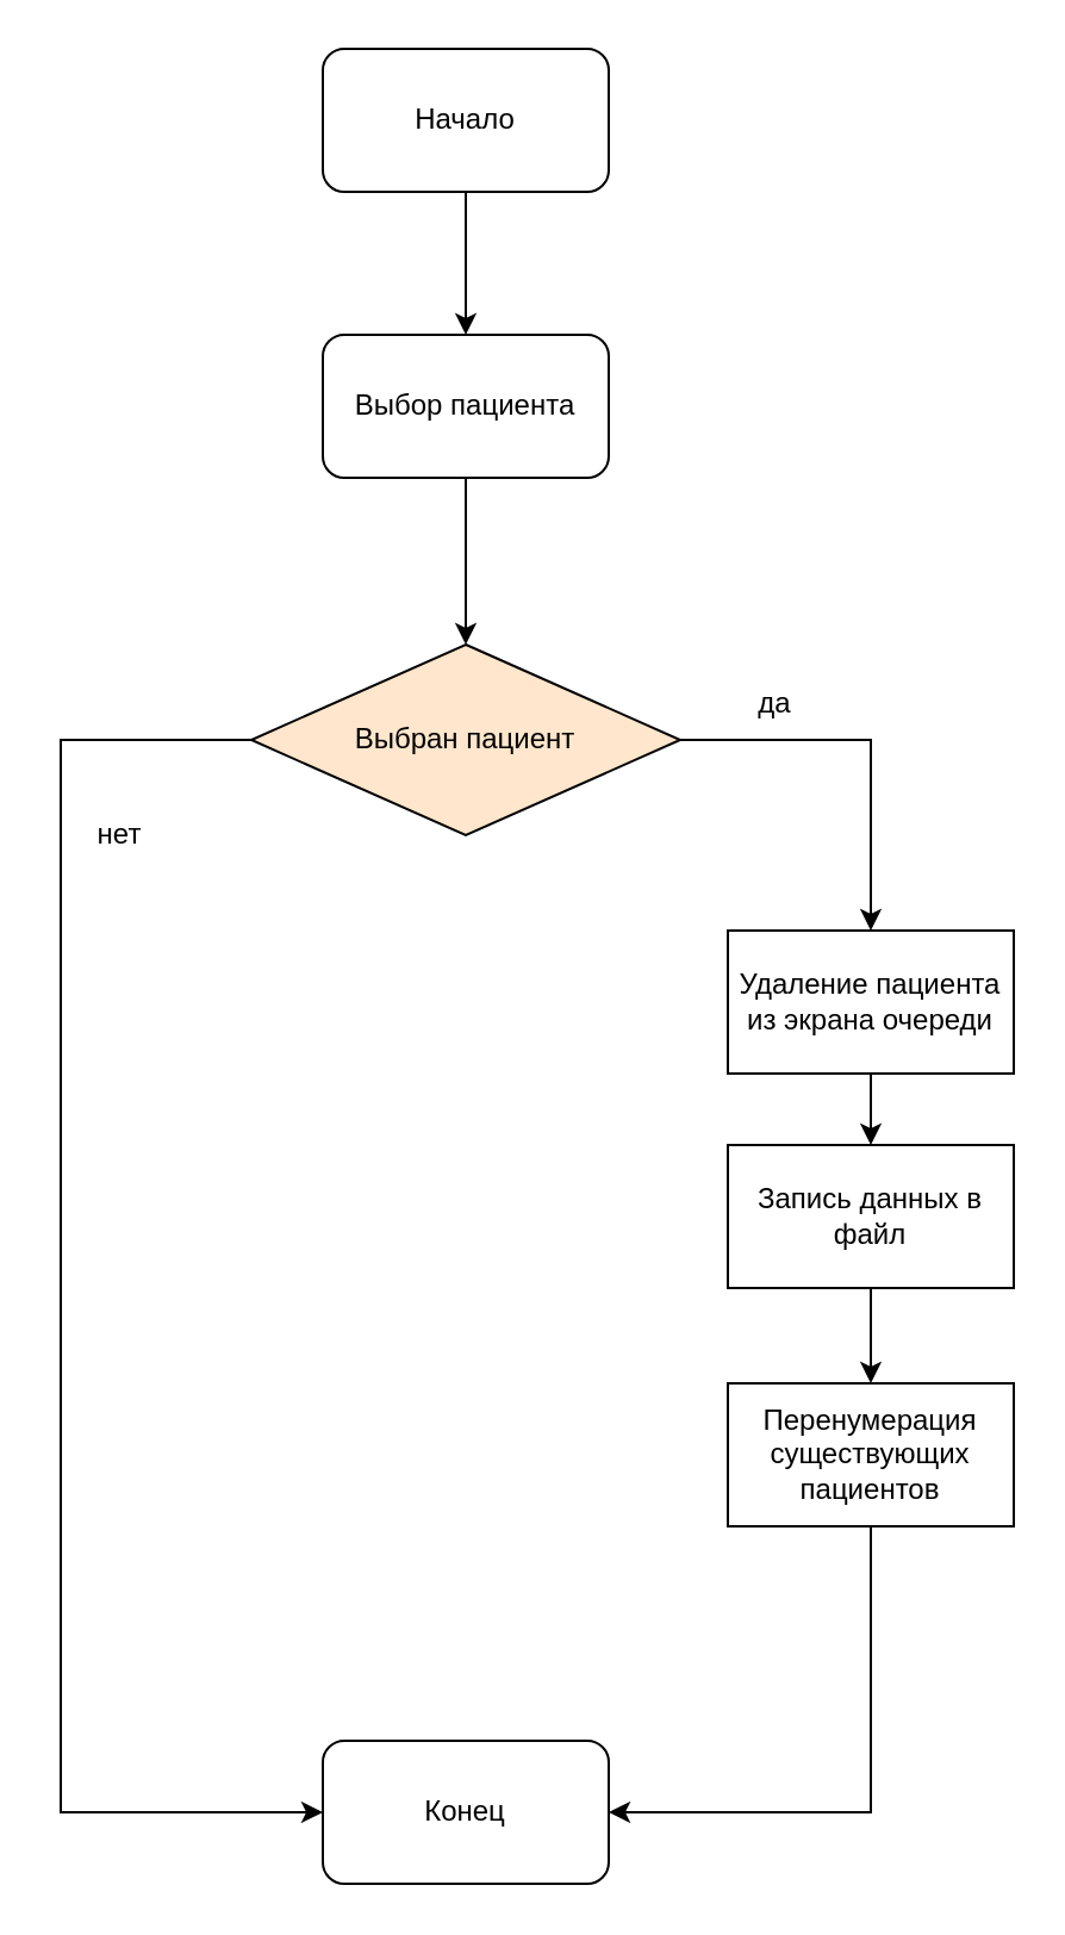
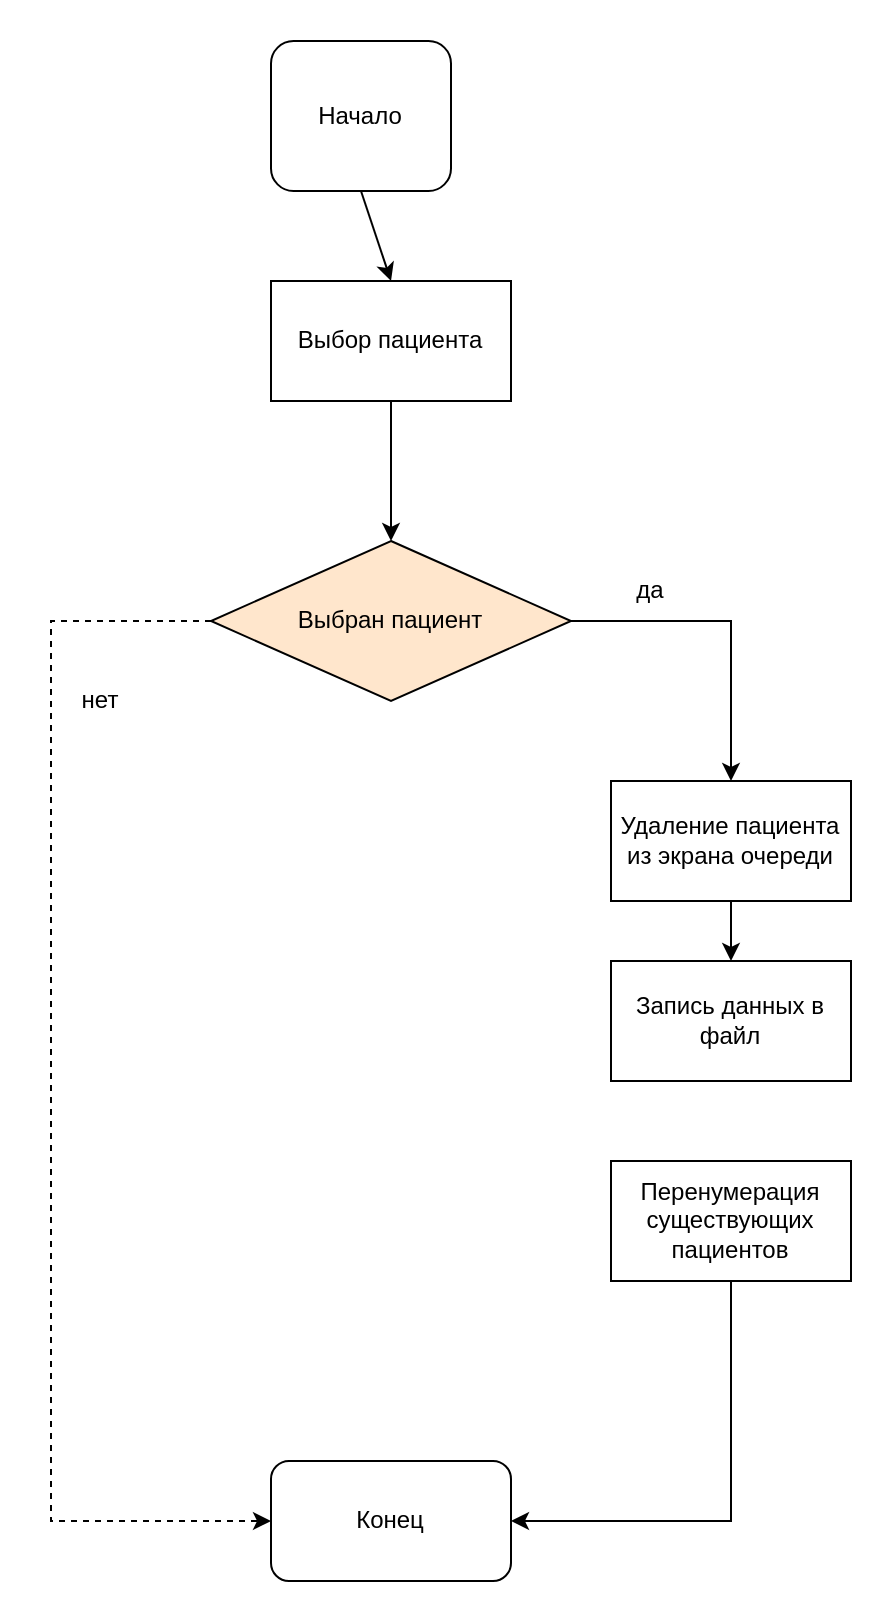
  <mxCell id="0" />
  <mxCell id="1" parent="0" />
- <mxCell id="2" value="Начало" style="rounded=1;whiteSpace=wrap;html=1;" vertex="1" parent="1"><mxGeometry x="135" y="20" width="120" height="60" as="geometry" /></mxCell>
+ <mxCell id="2" value="Начало" style="rounded=1;whiteSpace=wrap;html=1;" vertex="1" parent="1"><mxGeometry x="135" y="20" width="90" height="75" as="geometry" /></mxCell>
  <mxCell id="3" value="" style="endArrow=classic;html=1;rounded=0;exitX=0.5;exitY=1;exitDx=0;exitDy=0;entryX=0.5;entryY=0;entryDx=0;entryDy=0;" edge="1" parent="1" source="2" target="4"><mxGeometry width="50" height="50" relative="1" as="geometry"><mxPoint x="155" y="510" as="sourcePoint" /><mxPoint x="195" y="140" as="targetPoint" /></mxGeometry></mxCell>
- <mxCell id="4" value="Выбор пациента" style="whiteSpace=wrap;html=1;rounded=1;" vertex="1" parent="1"><mxGeometry x="135" y="140" width="120" height="60" as="geometry" /></mxCell>
+ <mxCell id="4" value="Выбор пациента" style="rounded=0;whiteSpace=wrap;html=1;" vertex="1" parent="1"><mxGeometry x="135" y="140" width="120" height="60" as="geometry" /></mxCell>
  <mxCell id="5" value="Выбран пациент" style="rhombus;whiteSpace=wrap;html=1;rounded=0;fillColor=#ffe6cc;" vertex="1" parent="1"><mxGeometry x="105" y="270" width="180" height="80" as="geometry" /></mxCell>
  <mxCell id="6" value="" style="endArrow=classic;html=1;rounded=0;exitX=1;exitY=0.5;exitDx=0;exitDy=0;entryX=0.5;entryY=0;entryDx=0;entryDy=0;" edge="1" parent="1" source="5"><mxGeometry width="50" height="50" relative="1" as="geometry"><mxPoint x="155" y="380" as="sourcePoint" /><mxPoint x="365" y="390" as="targetPoint" /><Array as="points"><mxPoint x="365" y="310" /></Array></mxGeometry></mxCell>
  <mxCell id="7" value="" style="edgeStyle=orthogonalEdgeStyle;rounded=0;orthogonalLoop=1;jettySize=auto;html=1;entryX=1;entryY=0.5;entryDx=0;entryDy=0;exitX=0.5;exitY=1;exitDx=0;exitDy=0;" edge="1" parent="1" source="17" target="10"><mxGeometry relative="1" as="geometry"><mxPoint x="365" y="680" as="sourcePoint" /><mxPoint x="255" y="870" as="targetPoint" /><Array as="points"><mxPoint x="365" y="760" /></Array></mxGeometry></mxCell>
  <mxCell id="8" value="" style="edgeStyle=orthogonalEdgeStyle;rounded=0;orthogonalLoop=1;jettySize=auto;html=1;" edge="1" parent="1" source="9" target="16"><mxGeometry relative="1" as="geometry" /></mxCell>
  <mxCell id="9" value="Удаление пациента из экрана очереди" style="whiteSpace=wrap;html=1;" vertex="1" parent="1"><mxGeometry x="305" y="390" width="120" height="60" as="geometry" /></mxCell>
  <mxCell id="10" value="Конец" style="rounded=1;whiteSpace=wrap;html=1;" vertex="1" parent="1"><mxGeometry x="135" y="730" width="120" height="60" as="geometry" /></mxCell>
- <mxCell id="11" value="" style="endArrow=classic;html=1;rounded=0;exitX=0;exitY=0.5;exitDx=0;exitDy=0;entryX=0;entryY=0.5;entryDx=0;entryDy=0;" edge="1" parent="1" source="5" target="10"><mxGeometry width="50" height="50" relative="1" as="geometry"><mxPoint x="105" y="310" as="sourcePoint" /><mxPoint x="25" y="760" as="targetPoint" /><Array as="points"><mxPoint x="25" y="310" /><mxPoint x="25" y="760" /></Array></mxGeometry></mxCell>
+ <mxCell id="11" value="" style="endArrow=classic;html=1;rounded=0;exitX=0;exitY=0.5;exitDx=0;exitDy=0;entryX=0;entryY=0.5;entryDx=0;entryDy=0;dashed=1;" edge="1" parent="1" source="5" target="10"><mxGeometry width="50" height="50" relative="1" as="geometry"><mxPoint x="105" y="310" as="sourcePoint" /><mxPoint x="25" y="760" as="targetPoint" /><Array as="points"><mxPoint x="25" y="310" /><mxPoint x="25" y="760" /></Array></mxGeometry></mxCell>
  <mxCell id="12" value="да" style="text;html=1;strokeColor=none;fillColor=none;align=center;verticalAlign=middle;whiteSpace=wrap;rounded=0;" vertex="1" parent="1"><mxGeometry x="295" y="280" width="60" height="30" as="geometry" /></mxCell>
  <mxCell id="13" value="нет" style="text;html=1;strokeColor=none;fillColor=none;align=center;verticalAlign=middle;whiteSpace=wrap;rounded=0;" vertex="1" parent="1"><mxGeometry x="20" y="335" width="60" height="30" as="geometry" /></mxCell>
  <mxCell id="14" value="" style="endArrow=classic;html=1;rounded=0;exitX=0.5;exitY=1;exitDx=0;exitDy=0;entryX=0.5;entryY=0;entryDx=0;entryDy=0;" edge="1" parent="1" source="4" target="5"><mxGeometry width="50" height="50" relative="1" as="geometry"><mxPoint x="-15" y="530" as="sourcePoint" /><mxPoint x="35" y="480" as="targetPoint" /></mxGeometry></mxCell>
- <mxCell id="15" value="" style="edgeStyle=orthogonalEdgeStyle;rounded=0;orthogonalLoop=1;jettySize=auto;html=1;" edge="1" parent="1" source="16" target="17"><mxGeometry relative="1" as="geometry" /></mxCell>
  <mxCell id="16" value="Запись данных в файл" style="whiteSpace=wrap;html=1;" vertex="1" parent="1"><mxGeometry x="305" y="480" width="120" height="60" as="geometry" /></mxCell>
  <mxCell id="17" value="Перенумерация существующих пациентов" style="whiteSpace=wrap;html=1;" vertex="1" parent="1"><mxGeometry x="305" y="580" width="120" height="60" as="geometry" /></mxCell>
